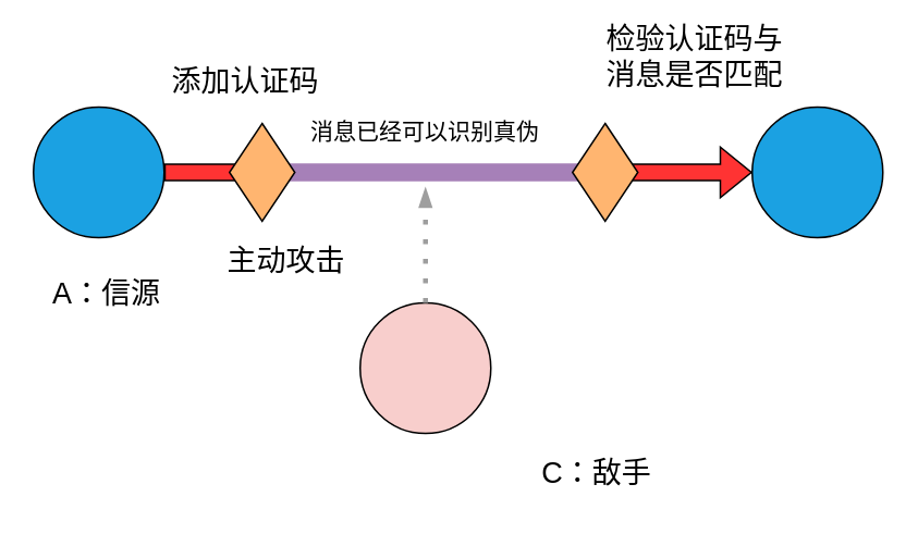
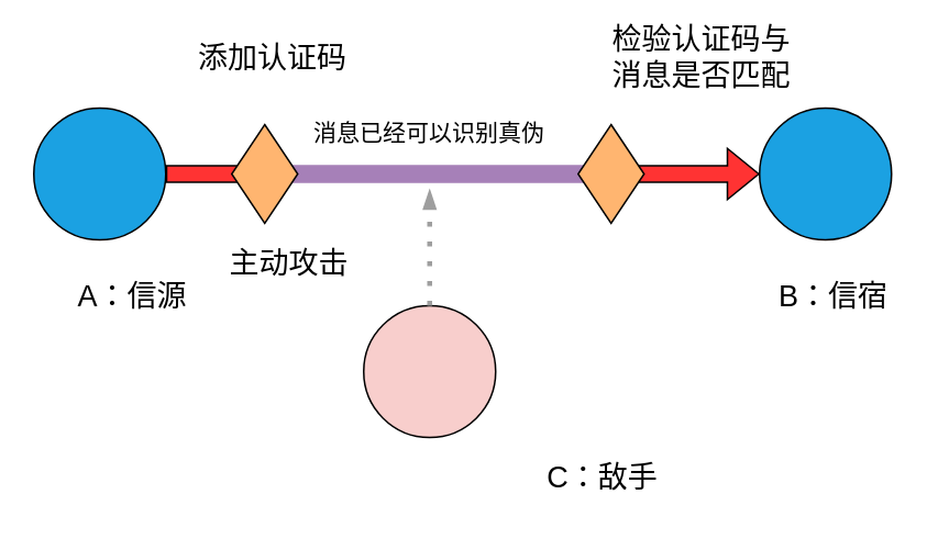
  <mxCell id="0" />
  <mxCell id="1" parent="0" />
  <mxCell id="2" value="" style="ellipse;whiteSpace=wrap;html=1;aspect=fixed;fillColor=#1BA1E2;" parent="1" vertex="1"><mxGeometry x="20" y="65" width="80" height="80" as="geometry" /></mxCell>
  <mxCell id="3" value="" style="ellipse;whiteSpace=wrap;html=1;aspect=fixed;fillColor=#1BA1E2;" parent="1" vertex="1"><mxGeometry x="460" y="65" width="80" height="80" as="geometry" /></mxCell>
  <mxCell id="4" value="" style="shape=flexArrow;endArrow=classic;html=1;rounded=0;entryX=0;entryY=0.5;entryDx=0;entryDy=0;fillColor=#FF3333;startArrow=none;" parent="1" target="3" edge="1"><mxGeometry width="50" height="50" relative="1" as="geometry"><mxPoint x="380" y="105" as="sourcePoint" /><mxPoint x="160" y="75" as="targetPoint" /></mxGeometry></mxCell>
  <mxCell id="5" value="" style="ellipse;whiteSpace=wrap;html=1;aspect=fixed;fillColor=#F8CECC;" parent="1" vertex="1"><mxGeometry x="220" y="185" width="80" height="80" as="geometry" /></mxCell>
- <mxCell id="6" value="&lt;font style=&quot;font-size: 18px;&quot;&gt;A：信源&lt;/font&gt;" style="text;html=1;strokeColor=none;fillColor=none;align=center;verticalAlign=middle;whiteSpace=wrap;rounded=0;" parent="1" vertex="1"><mxGeometry x="30" y="165" width="70" height="30" as="geometry" /></mxCell>
+ <mxCell id="6" value="&lt;font style=&quot;font-size: 18px;&quot;&gt;A：信源&lt;/font&gt;" style="text;html=1;strokeColor=none;fillColor=none;align=center;verticalAlign=middle;whiteSpace=wrap;rounded=0;" parent="1" vertex="1"><mxGeometry x="45" y="165" width="70" height="30" as="geometry" /></mxCell>
+ <mxCell id="7" value="&lt;font style=&quot;font-size: 18px;&quot;&gt;B：信宿&lt;/font&gt;" style="text;html=1;strokeColor=none;fillColor=none;align=center;verticalAlign=middle;whiteSpace=wrap;rounded=0;" parent="1" vertex="1"><mxGeometry x="470" y="165" width="70" height="30" as="geometry" /></mxCell>
  <mxCell id="8" value="&lt;font style=&quot;font-size: 18px;&quot;&gt;C：敌手&lt;/font&gt;" style="text;html=1;strokeColor=none;fillColor=none;align=center;verticalAlign=middle;whiteSpace=wrap;rounded=0;" parent="1" vertex="1"><mxGeometry x="330" y="275" width="70" height="30" as="geometry" /></mxCell>
  <mxCell id="9" value="主动攻击" style="text;html=1;strokeColor=none;fillColor=none;align=center;verticalAlign=middle;whiteSpace=wrap;rounded=0;fontSize=18;" parent="1" vertex="1"><mxGeometry x="135" y="145" width="80" height="30" as="geometry" /></mxCell>
  <mxCell id="10" value="" style="shape=flexArrow;endArrow=none;html=1;rounded=0;fillColor=#FF3333;startArrow=none;entryX=1;entryY=0.5;entryDx=0;entryDy=0;" parent="1" target="2" edge="1"><mxGeometry width="50" height="50" relative="1" as="geometry"><mxPoint x="170" y="105" as="sourcePoint" /><mxPoint x="140" y="155" as="targetPoint" /></mxGeometry></mxCell>
- <mxCell id="11" value="&lt;font style=&quot;font-size: 18px;&quot;&gt;添加认证码&lt;/font&gt;" style="text;html=1;strokeColor=none;fillColor=none;align=center;verticalAlign=middle;whiteSpace=wrap;rounded=0;" parent="1" vertex="1"><mxGeometry x="100" y="35" width="100" height="30" as="geometry" /></mxCell>
+ <mxCell id="11" value="&lt;font style=&quot;font-size: 18px;&quot;&gt;添加认证码&lt;/font&gt;" style="text;html=1;strokeColor=none;fillColor=none;align=center;verticalAlign=middle;whiteSpace=wrap;rounded=0;" parent="1" vertex="1"><mxGeometry x="115" y="20" width="100" height="30" as="geometry" /></mxCell>
  <mxCell id="12" value="&lt;font style=&quot;font-size: 18px;&quot;&gt;检验认证码与消息是否匹配&lt;/font&gt;" style="text;html=1;strokeColor=none;fillColor=none;align=center;verticalAlign=middle;whiteSpace=wrap;rounded=0;" parent="1" vertex="1"><mxGeometry x="365" y="20" width="120" height="30" as="geometry" /></mxCell>
  <mxCell id="13" value="" style="shape=flexArrow;endArrow=none;html=1;rounded=0;fillColor=#A680B8;startArrow=none;strokeColor=#A680B8;" parent="1" edge="1"><mxGeometry width="50" height="50" relative="1" as="geometry"><mxPoint x="380" y="105" as="sourcePoint" /><mxPoint x="170" y="105" as="targetPoint" /></mxGeometry></mxCell>
  <mxCell id="14" value="" style="rhombus;whiteSpace=wrap;html=1;fillColor=#FFB570;" parent="1" vertex="1"><mxGeometry x="140" y="75" width="40" height="60" as="geometry" /></mxCell>
  <mxCell id="15" value="" style="shape=flexArrow;endArrow=none;html=1;rounded=0;fillColor=#FF3333;startArrow=none;" parent="1" edge="1"><mxGeometry width="50" height="50" relative="1" as="geometry"><mxPoint x="170" y="105" as="sourcePoint" /><mxPoint x="170" y="105" as="targetPoint" /></mxGeometry></mxCell>
  <mxCell id="16" value="" style="rhombus;whiteSpace=wrap;html=1;fillColor=#FFB570;" parent="1" vertex="1"><mxGeometry x="350" y="75" width="40" height="60" as="geometry" /></mxCell>
  <mxCell id="17" value="&lt;font style=&quot;font-size: 14px;&quot;&gt;消息已经可以识别真伪&lt;/font&gt;" style="text;html=1;strokeColor=none;fillColor=none;align=center;verticalAlign=middle;whiteSpace=wrap;rounded=0;" parent="1" vertex="1"><mxGeometry x="160" y="65" width="200" height="30" as="geometry" /></mxCell>
  <mxCell id="18" value="" style="edgeStyle=orthogonalEdgeStyle;fontSize=12;html=1;endArrow=blockThin;endFill=1;rounded=0;strokeWidth=3;endSize=4;startSize=4;dashed=1;dashPattern=1 3;strokeColor=#9E9E9E;exitX=0.5;exitY=0;exitDx=0;exitDy=0;" edge="1" parent="1" source="5"><mxGeometry width="100" relative="1" as="geometry"><mxPoint x="260" y="175" as="sourcePoint" /><mxPoint x="260" y="115" as="targetPoint" /></mxGeometry></mxCell>
